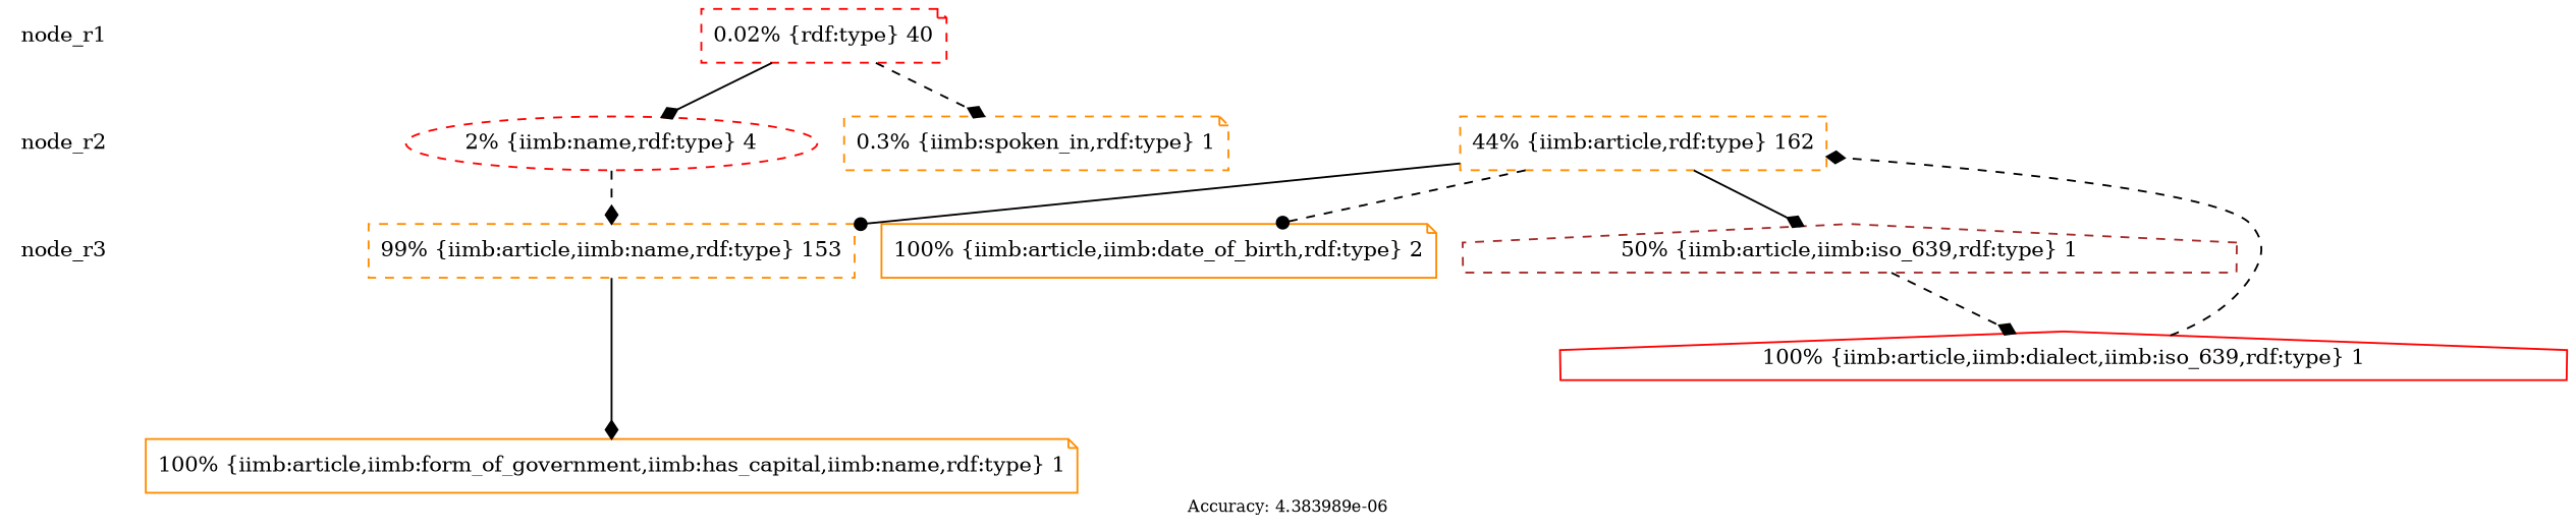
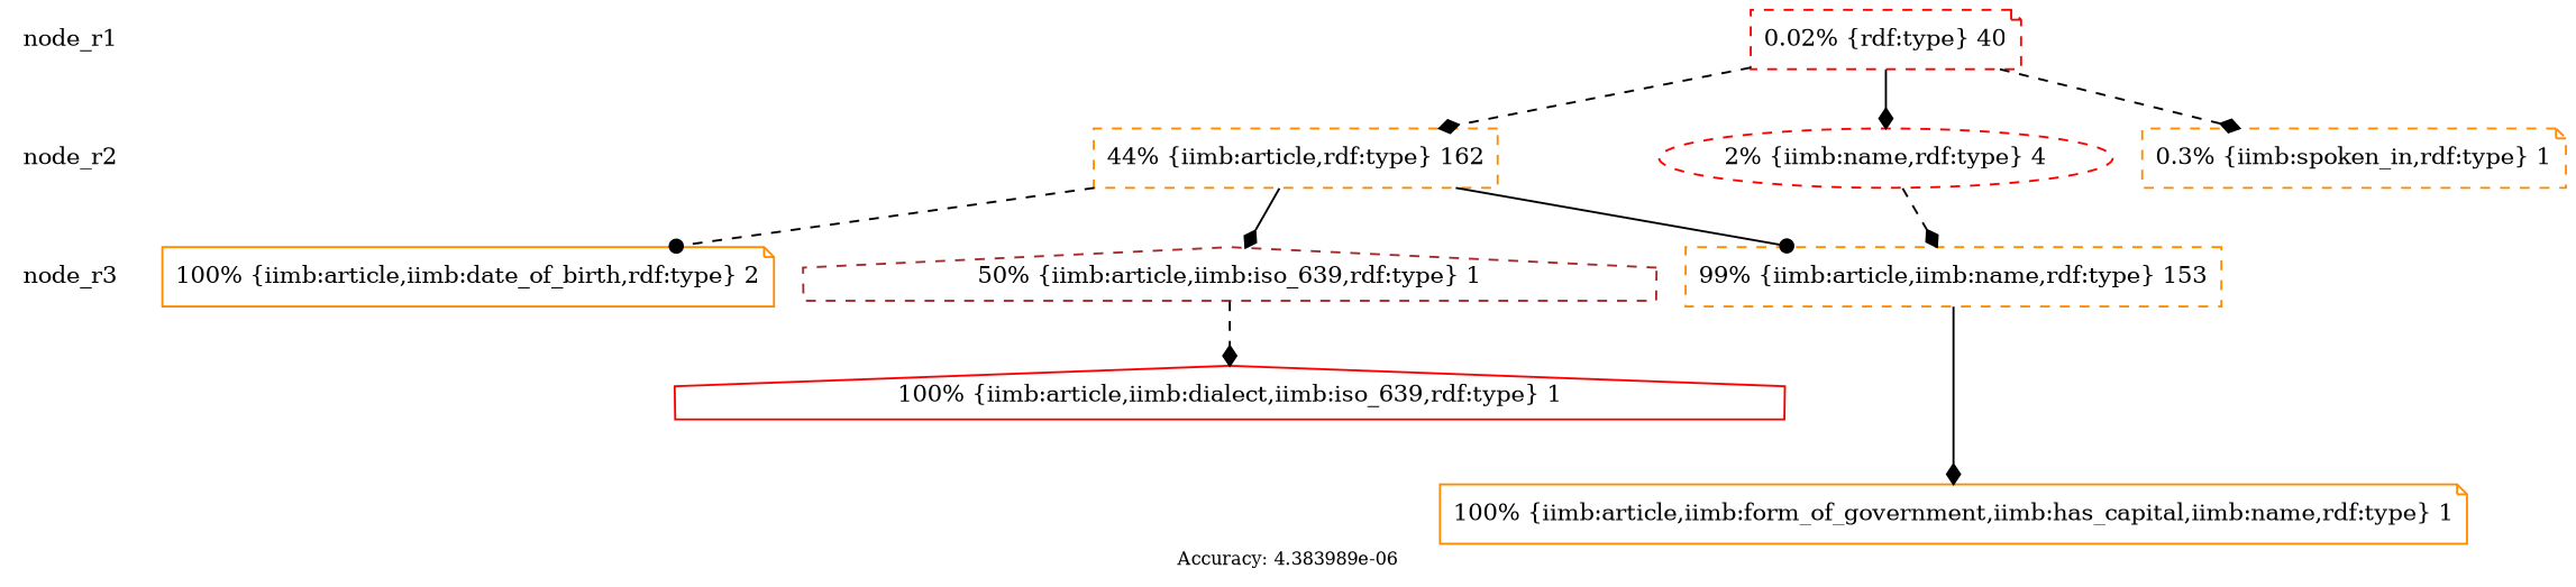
  digraph {
    fontsize=11.0
    label="Accuracy: 4.383989e-06"
    node [color=darkorange penwidth=1.25 shape=plaintext style=dashed]
    edge [color=black penwidth=1.25 style=dashed arrowhead=diamond]
    node_r1 [color=red style=""]
    n2 [color=red label="0.02% {rdf:type} 40" shape=note]
    node_r2 [style=""]
    n4 [label="44% {iimb:article,rdf:type} 162" shape=box]
    n5 [color=red label="2% {iimb:name,rdf:type} 4" shape=ellipse]
    n6 [label="0.3% {iimb:spoken_in,rdf:type} 1" shape=note]
    node_r3 [color=red style=""]
    n8 [label="100% {iimb:article,iimb:date_of_birth,rdf:type} 2" shape=note style=solid]
    n9 [color=brown label="50% {iimb:article,iimb:iso_639,rdf:type} 1" shape=house]
    n10 [label="99% {iimb:article,iimb:name,rdf:type} 153" shape=box]
    node_r4 [color=black style=invis]
    n12 [color=red label="100% {iimb:article,iimb:dialect,iimb:iso_639,rdf:type} 1" shape=house style=solid]
    node_r5 [color=black style=invis]
    n14 [label="100% {iimb:article,iimb:form_of_government,iimb:has_capital,iimb:name,rdf:type} 1" shape=note style=solid]
    subgraph sub_1 {
      rank=same
      node_r1
      n2
    }
    subgraph sub_2 {
      rank=same
      node_r2
      n4
      n5
      n6
    }
    subgraph sub_3 {
      rank=same
      node_r3
      n8
      n9
      n10
    }
    subgraph sub_4 {
      rank=same
      node_r4
      n12
    }
    subgraph sub_5 {
      rank=same
      node_r5
      n14
    }
    node_r1 -> node_r2 [style=invis arrowhead=""]
-   n12 -> n4
+   n2 -> n4
    n2 -> n5 [style=solid]
    n2 -> n6
    node_r2 -> node_r3 [style=invis arrowhead=""]
    n4 -> n8 [arrowhead=dot]
    n4 -> n9 [style=solid]
    n4 -> n10 [arrowhead=dot style=solid]
    n5 -> n10
    node_r3 -> node_r4 [style=invis arrowhead=""]
    n9 -> n12
    n10 -> n14 [style=solid]
    node_r4 -> node_r5 [style=invis arrowhead=""]
  }
